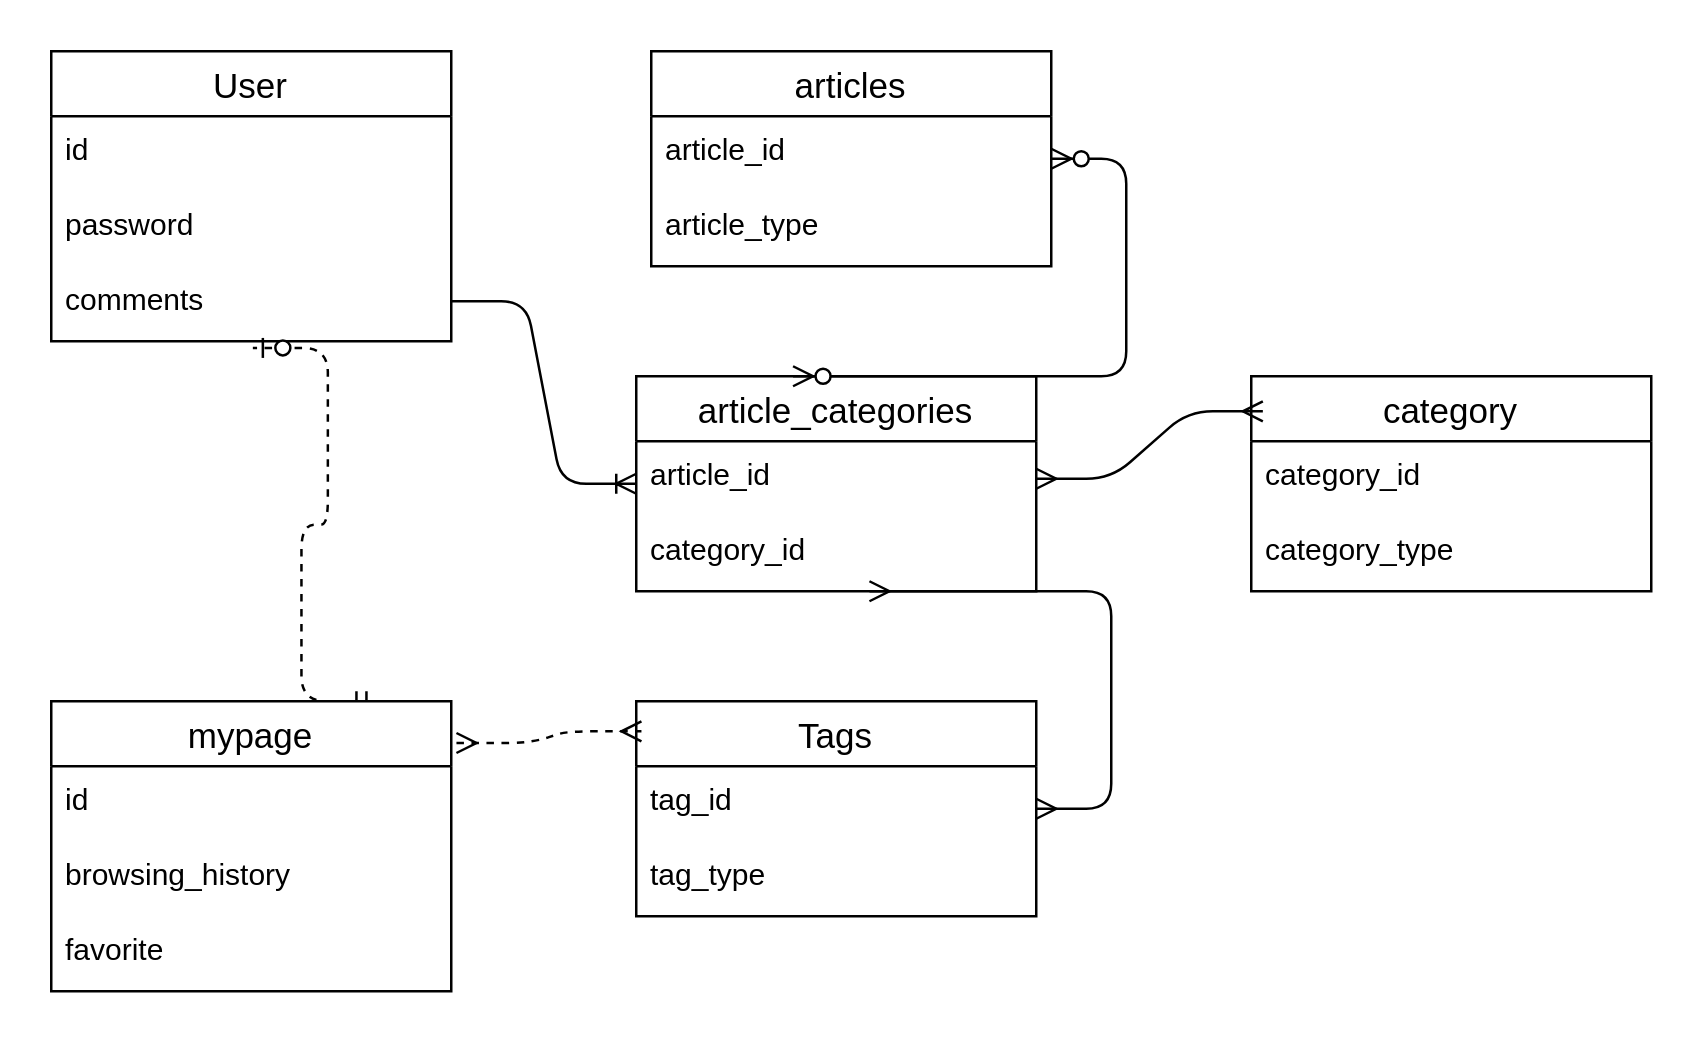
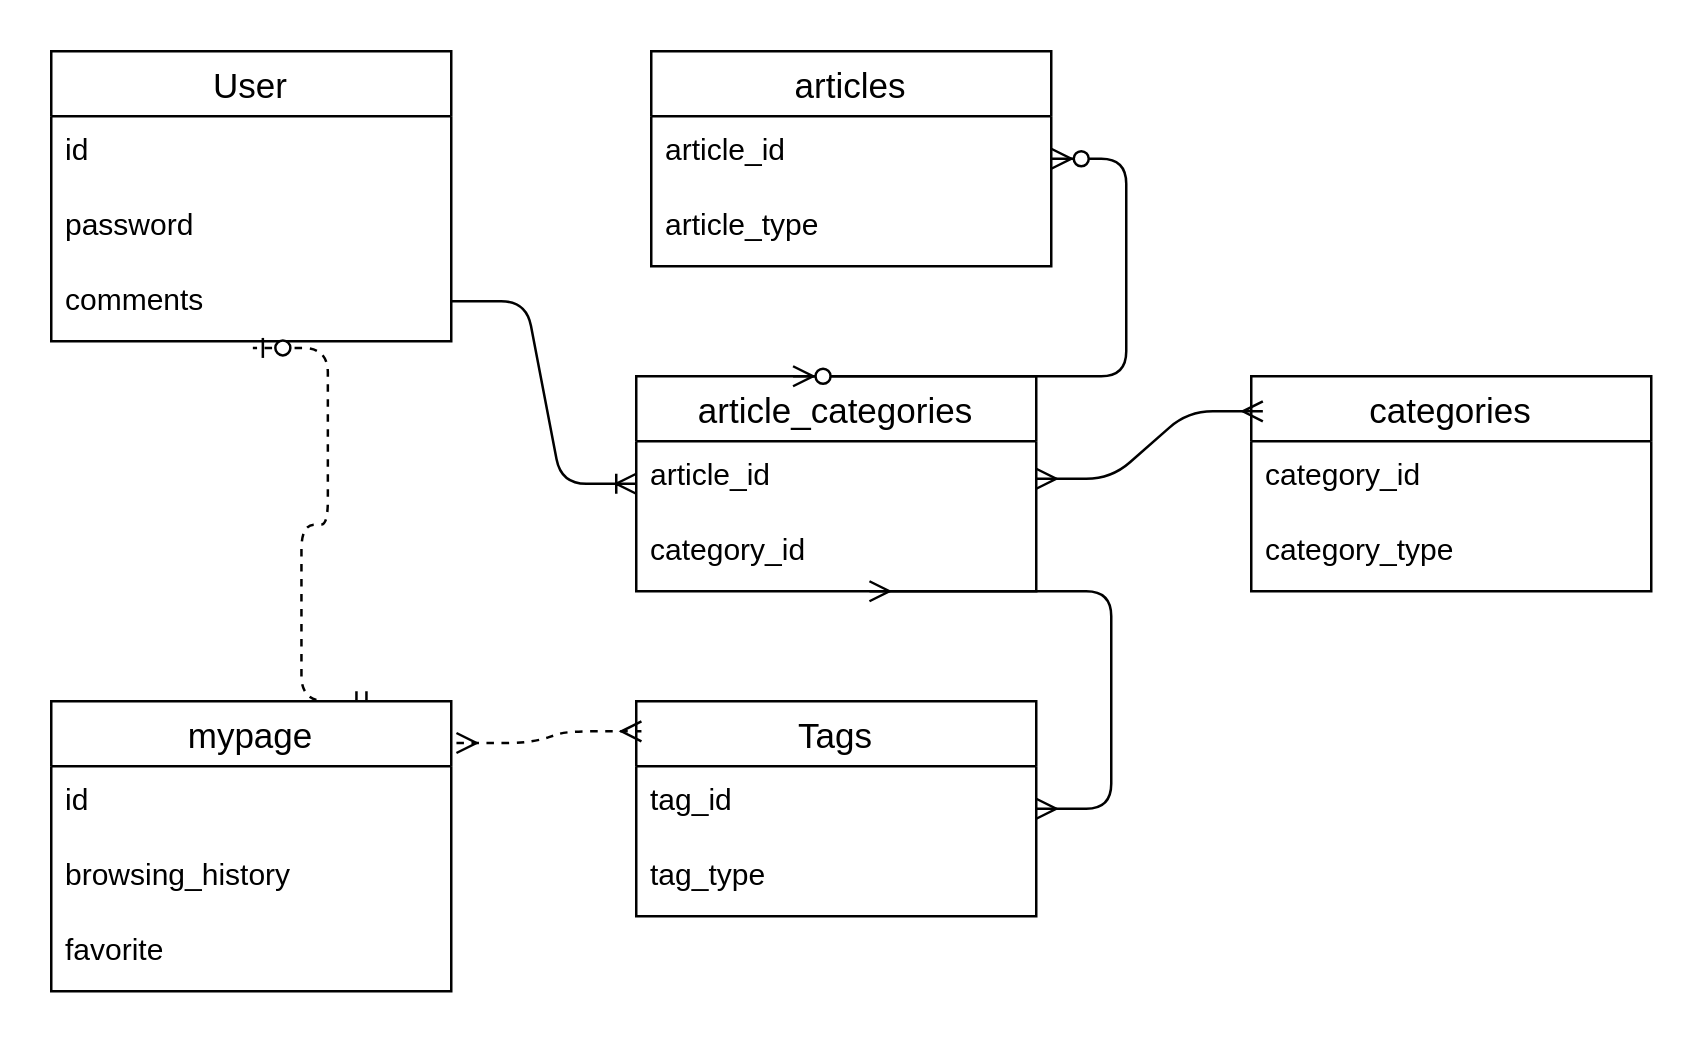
  <mxCell id="0" />
  <mxCell id="1" parent="0" />
  <mxCell id="2" value="articles" style="swimlane;fontStyle=0;childLayout=stackLayout;horizontal=1;startSize=26;horizontalStack=0;resizeParent=1;resizeParentMax=0;resizeLast=0;collapsible=1;marginBottom=0;align=center;fontSize=14;" vertex="1" parent="1"><mxGeometry x="260" y="20" width="160" height="86" as="geometry" /></mxCell>
  <mxCell id="3" value="article_id" style="text;strokeColor=none;fillColor=none;spacingLeft=4;spacingRight=4;overflow=hidden;rotatable=0;points=[[0,0.5],[1,0.5]];portConstraint=eastwest;fontSize=12;whiteSpace=wrap;html=1;" vertex="1" parent="2"><mxGeometry y="26" width="160" height="30" as="geometry" /></mxCell>
  <mxCell id="4" value="article_type" style="text;strokeColor=none;fillColor=none;spacingLeft=4;spacingRight=4;overflow=hidden;rotatable=0;points=[[0,0.5],[1,0.5]];portConstraint=eastwest;fontSize=12;whiteSpace=wrap;html=1;" vertex="1" parent="2"><mxGeometry y="56" width="160" height="30" as="geometry" /></mxCell>
  <mxCell id="5" value="User" style="swimlane;fontStyle=0;childLayout=stackLayout;horizontal=1;startSize=26;horizontalStack=0;resizeParent=1;resizeParentMax=0;resizeLast=0;collapsible=1;marginBottom=0;align=center;fontSize=14;" vertex="1" parent="1"><mxGeometry x="20" y="20" width="160" height="116" as="geometry" /></mxCell>
  <mxCell id="6" value="id" style="text;strokeColor=none;fillColor=none;spacingLeft=4;spacingRight=4;overflow=hidden;rotatable=0;points=[[0,0.5],[1,0.5]];portConstraint=eastwest;fontSize=12;whiteSpace=wrap;html=1;" vertex="1" parent="5"><mxGeometry y="26" width="160" height="30" as="geometry" /></mxCell>
  <mxCell id="7" value="password" style="text;strokeColor=none;fillColor=none;spacingLeft=4;spacingRight=4;overflow=hidden;rotatable=0;points=[[0,0.5],[1,0.5]];portConstraint=eastwest;fontSize=12;whiteSpace=wrap;html=1;" vertex="1" parent="5"><mxGeometry y="56" width="160" height="30" as="geometry" /></mxCell>
  <mxCell id="8" value="comments" style="text;strokeColor=none;fillColor=none;spacingLeft=4;spacingRight=4;overflow=hidden;rotatable=0;points=[[0,0.5],[1,0.5]];portConstraint=eastwest;fontSize=12;whiteSpace=wrap;html=1;" vertex="1" parent="5"><mxGeometry y="86" width="160" height="30" as="geometry" /></mxCell>
- <mxCell id="9" value="category" style="swimlane;fontStyle=0;childLayout=stackLayout;horizontal=1;startSize=26;horizontalStack=0;resizeParent=1;resizeParentMax=0;resizeLast=0;collapsible=1;marginBottom=0;align=center;fontSize=14;" vertex="1" parent="1"><mxGeometry x="500" y="150" width="160" height="86" as="geometry" /></mxCell>
+ <mxCell id="9" value="categories" style="swimlane;fontStyle=0;childLayout=stackLayout;horizontal=1;startSize=26;horizontalStack=0;resizeParent=1;resizeParentMax=0;resizeLast=0;collapsible=1;marginBottom=0;align=center;fontSize=14;" vertex="1" parent="1"><mxGeometry x="500" y="150" width="160" height="86" as="geometry" /></mxCell>
  <mxCell id="10" value="category_id" style="text;strokeColor=none;fillColor=none;spacingLeft=4;spacingRight=4;overflow=hidden;rotatable=0;points=[[0,0.5],[1,0.5]];portConstraint=eastwest;fontSize=12;whiteSpace=wrap;html=1;" vertex="1" parent="9"><mxGeometry y="26" width="160" height="30" as="geometry" /></mxCell>
  <mxCell id="11" value="category_type" style="text;strokeColor=none;fillColor=none;spacingLeft=4;spacingRight=4;overflow=hidden;rotatable=0;points=[[0,0.5],[1,0.5]];portConstraint=eastwest;fontSize=12;whiteSpace=wrap;html=1;" vertex="1" parent="9"><mxGeometry y="56" width="160" height="30" as="geometry" /></mxCell>
  <mxCell id="12" value="Tags" style="swimlane;fontStyle=0;childLayout=stackLayout;horizontal=1;startSize=26;horizontalStack=0;resizeParent=1;resizeParentMax=0;resizeLast=0;collapsible=1;marginBottom=0;align=center;fontSize=14;" vertex="1" parent="1"><mxGeometry x="254" y="280" width="160" height="86" as="geometry" /></mxCell>
  <mxCell id="13" value="tag_id" style="text;strokeColor=none;fillColor=none;spacingLeft=4;spacingRight=4;overflow=hidden;rotatable=0;points=[[0,0.5],[1,0.5]];portConstraint=eastwest;fontSize=12;whiteSpace=wrap;html=1;" vertex="1" parent="12"><mxGeometry y="26" width="160" height="30" as="geometry" /></mxCell>
  <mxCell id="14" value="tag_type" style="text;strokeColor=none;fillColor=none;spacingLeft=4;spacingRight=4;overflow=hidden;rotatable=0;points=[[0,0.5],[1,0.5]];portConstraint=eastwest;fontSize=12;whiteSpace=wrap;html=1;" vertex="1" parent="12"><mxGeometry y="56" width="160" height="30" as="geometry" /></mxCell>
  <mxCell id="15" value="" style="edgeStyle=entityRelationEdgeStyle;fontSize=12;html=1;endArrow=ERoneToMany;" edge="1" parent="1" target="21"><mxGeometry width="100" height="100" relative="1" as="geometry"><mxPoint x="180" y="120" as="sourcePoint" /><mxPoint x="280" y="20" as="targetPoint" /></mxGeometry></mxCell>
  <mxCell id="16" value="" style="edgeStyle=entityRelationEdgeStyle;fontSize=12;html=1;endArrow=ERzeroToOne;startArrow=ERmandOne;exitX=0.813;exitY=0;exitDx=0;exitDy=0;entryX=0.504;entryY=1.089;entryDx=0;entryDy=0;entryPerimeter=0;exitPerimeter=0;dashed=1;" edge="1" parent="1" source="17" target="8"><mxGeometry width="100" height="100" relative="1" as="geometry"><mxPoint x="100" y="220" as="sourcePoint" /><mxPoint x="290" y="136" as="targetPoint" /></mxGeometry></mxCell>
  <mxCell id="17" value="mypage" style="swimlane;fontStyle=0;childLayout=stackLayout;horizontal=1;startSize=26;horizontalStack=0;resizeParent=1;resizeParentMax=0;resizeLast=0;collapsible=1;marginBottom=0;align=center;fontSize=14;" vertex="1" parent="1"><mxGeometry x="20" y="280" width="160" height="116" as="geometry" /></mxCell>
  <mxCell id="18" value="id" style="text;strokeColor=none;fillColor=none;spacingLeft=4;spacingRight=4;overflow=hidden;rotatable=0;points=[[0,0.5],[1,0.5]];portConstraint=eastwest;fontSize=12;whiteSpace=wrap;html=1;" vertex="1" parent="17"><mxGeometry y="26" width="160" height="30" as="geometry" /></mxCell>
  <mxCell id="19" value="browsing_history" style="text;strokeColor=none;fillColor=none;spacingLeft=4;spacingRight=4;overflow=hidden;rotatable=0;points=[[0,0.5],[1,0.5]];portConstraint=eastwest;fontSize=12;whiteSpace=wrap;html=1;" vertex="1" parent="17"><mxGeometry y="56" width="160" height="30" as="geometry" /></mxCell>
  <mxCell id="20" value="favorite" style="text;strokeColor=none;fillColor=none;spacingLeft=4;spacingRight=4;overflow=hidden;rotatable=0;points=[[0,0.5],[1,0.5]];portConstraint=eastwest;fontSize=12;whiteSpace=wrap;html=1;" vertex="1" parent="17"><mxGeometry y="86" width="160" height="30" as="geometry" /></mxCell>
  <mxCell id="21" value="article_categories" style="swimlane;fontStyle=0;childLayout=stackLayout;horizontal=1;startSize=26;horizontalStack=0;resizeParent=1;resizeParentMax=0;resizeLast=0;collapsible=1;marginBottom=0;align=center;fontSize=14;" vertex="1" parent="1"><mxGeometry x="254" y="150" width="160" height="86" as="geometry" /></mxCell>
  <mxCell id="22" value="article_id" style="text;strokeColor=none;fillColor=none;spacingLeft=4;spacingRight=4;overflow=hidden;rotatable=0;points=[[0,0.5],[1,0.5]];portConstraint=eastwest;fontSize=12;whiteSpace=wrap;html=1;" vertex="1" parent="21"><mxGeometry y="26" width="160" height="30" as="geometry" /></mxCell>
  <mxCell id="23" value="category_id" style="text;strokeColor=none;fillColor=none;spacingLeft=4;spacingRight=4;overflow=hidden;rotatable=0;points=[[0,0.5],[1,0.5]];portConstraint=eastwest;fontSize=12;whiteSpace=wrap;html=1;" vertex="1" parent="21"><mxGeometry y="56" width="160" height="30" as="geometry" /></mxCell>
  <mxCell id="24" value="" style="edgeStyle=entityRelationEdgeStyle;fontSize=12;html=1;endArrow=ERmany;startArrow=ERmany;exitX=1;exitY=0.5;exitDx=0;exitDy=0;entryX=0.029;entryY=0.163;entryDx=0;entryDy=0;entryPerimeter=0;" edge="1" parent="1" source="22" target="9"><mxGeometry width="100" height="100" relative="1" as="geometry"><mxPoint x="260" y="230" as="sourcePoint" /><mxPoint x="360" y="130" as="targetPoint" /><Array as="points"><mxPoint x="440" y="200" /></Array></mxGeometry></mxCell>
  <mxCell id="25" value="" style="edgeStyle=entityRelationEdgeStyle;fontSize=12;html=1;endArrow=ERmany;startArrow=ERmany;entryX=0.583;entryY=1;entryDx=0;entryDy=0;entryPerimeter=0;" edge="1" parent="1" source="12" target="23"><mxGeometry width="100" height="100" relative="1" as="geometry"><mxPoint x="470" y="360" as="sourcePoint" /><mxPoint x="570" y="260" as="targetPoint" /><Array as="points"><mxPoint x="350" y="310" /></Array></mxGeometry></mxCell>
  <mxCell id="26" value="" style="edgeStyle=entityRelationEdgeStyle;fontSize=12;html=1;endArrow=ERzeroToMany;endFill=1;startArrow=ERzeroToMany;exitX=0.392;exitY=0;exitDx=0;exitDy=0;exitPerimeter=0;" edge="1" parent="1" source="21" target="2"><mxGeometry width="100" height="100" relative="1" as="geometry"><mxPoint x="270" y="195" as="sourcePoint" /><mxPoint x="356" y="106" as="targetPoint" /><Array as="points"><mxPoint x="362" y="91" /><mxPoint x="276" y="155" /></Array></mxGeometry></mxCell>
  <mxCell id="27" value="" style="edgeStyle=entityRelationEdgeStyle;fontSize=12;html=1;endArrow=ERmany;startArrow=ERmany;exitX=1.013;exitY=0.144;exitDx=0;exitDy=0;exitPerimeter=0;entryX=0.013;entryY=0.14;entryDx=0;entryDy=0;entryPerimeter=0;dashed=1;" edge="1" parent="1" source="17" target="12"><mxGeometry width="100" height="100" relative="1" as="geometry"><mxPoint x="260" y="310" as="sourcePoint" /><mxPoint x="360" y="210" as="targetPoint" /><Array as="points"><mxPoint x="250" y="330" /></Array></mxGeometry></mxCell>
